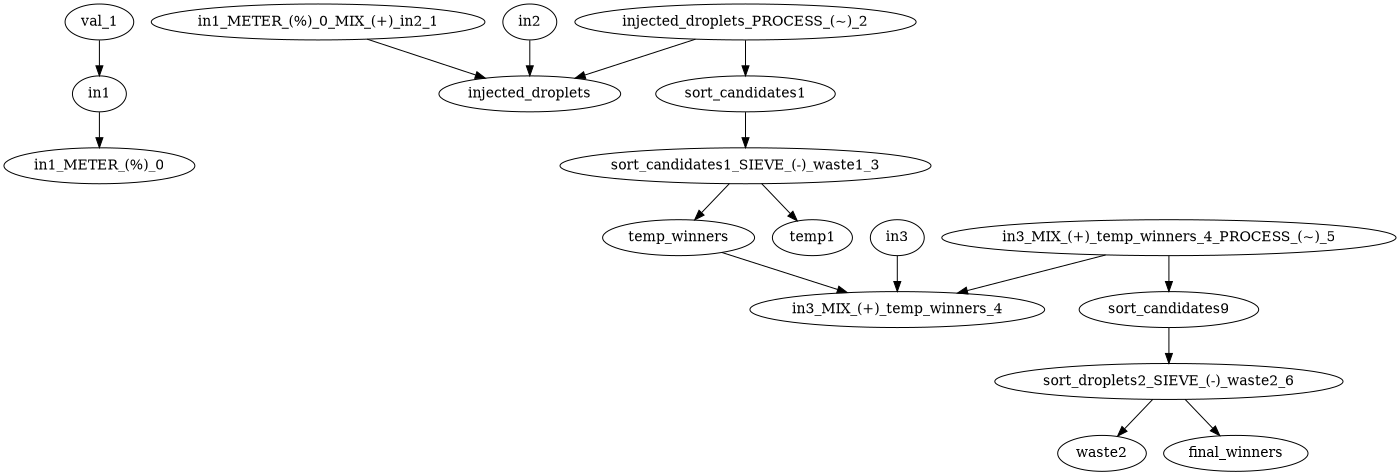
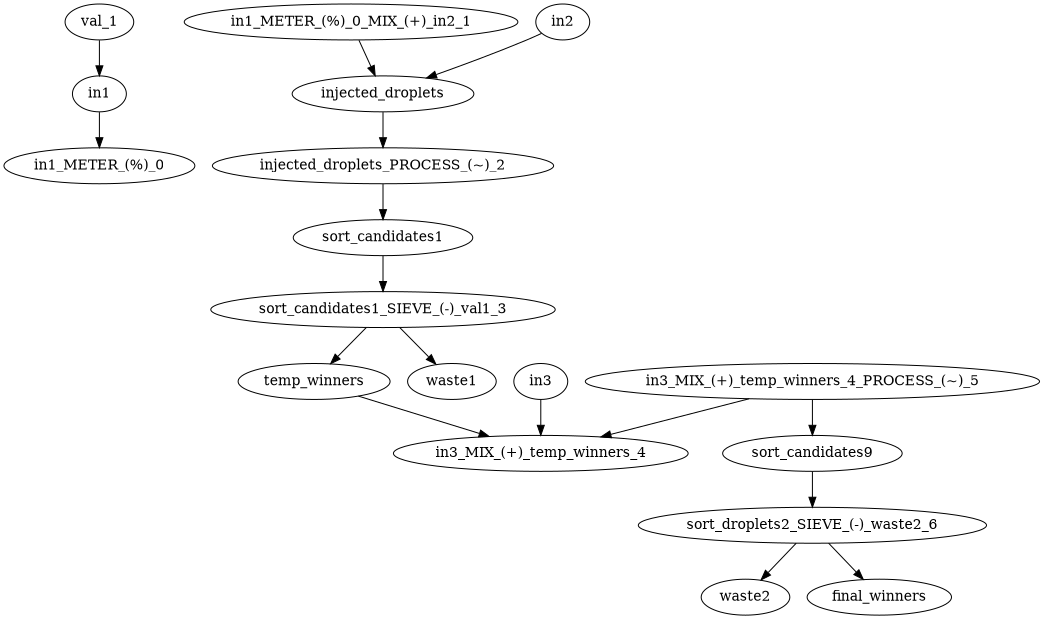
  strict digraph {
    in1
    "in1_METER_(%)_0"
    "in1_METER_(%)_0_MIX_(+)_in2_1"
    injected_droplets
    in2
    "injected_droplets_PROCESS_(~)_2"
    in3
    "in3_MIX_(+)_temp_winners_4"
    "in3_MIX_(+)_temp_winners_4_PROCESS_(~)_5"
    n10 [label=sort_candidates9]
    sort_candidates1
-   "sort_candidates1_SIEVE_(-)_waste1_3"
+   "sort_candidates1_SIEVE_(-)_waste1_3" [label="sort_candidates1_SIEVE_(-)_val1_3"]
    val_1
    temp_winners
-   waste1 [label=temp1]
+   waste1
    n16 [label="sort_droplets2_SIEVE_(-)_waste2_6"]
    waste2
    final_winners
    in1 -> "in1_METER_(%)_0"
    "in1_METER_(%)_0_MIX_(+)_in2_1" -> injected_droplets
-   "injected_droplets_PROCESS_(~)_2" -> injected_droplets
+   injected_droplets -> "injected_droplets_PROCESS_(~)_2"
    in2 -> injected_droplets
    "injected_droplets_PROCESS_(~)_2" -> sort_candidates1
    in3 -> "in3_MIX_(+)_temp_winners_4"
    "in3_MIX_(+)_temp_winners_4_PROCESS_(~)_5" -> "in3_MIX_(+)_temp_winners_4"
    "in3_MIX_(+)_temp_winners_4_PROCESS_(~)_5" -> n10
    n10 -> n16
    sort_candidates1 -> "sort_candidates1_SIEVE_(-)_waste1_3"
    "sort_candidates1_SIEVE_(-)_waste1_3" -> temp_winners
    "sort_candidates1_SIEVE_(-)_waste1_3" -> waste1
    val_1 -> in1
    temp_winners -> "in3_MIX_(+)_temp_winners_4"
    n16 -> waste2
    n16 -> final_winners
  }
